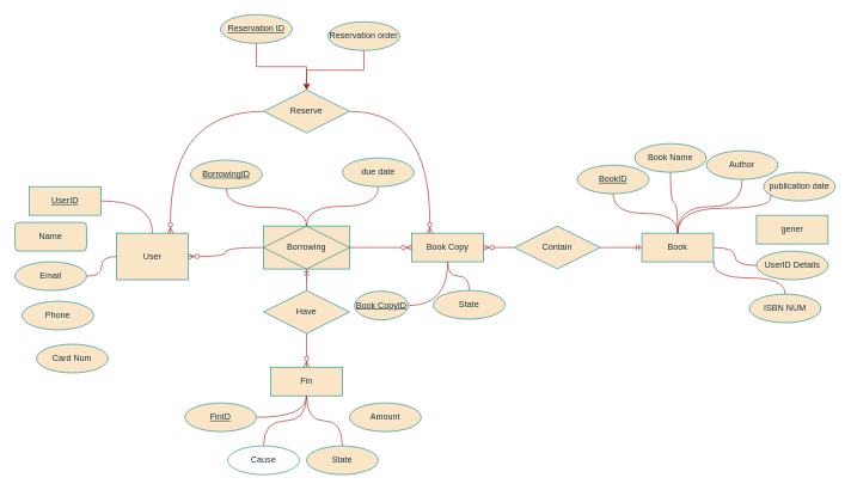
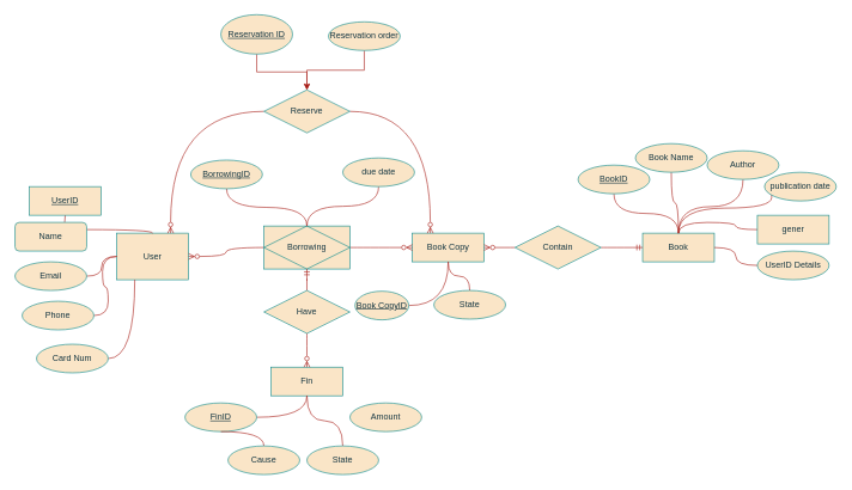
  <mxCell id="0" />
  <mxCell id="1" parent="0" />
  <mxCell id="2" value="Book Copy" style="whiteSpace=wrap;html=1;align=center;labelBackgroundColor=none;fillColor=#FAE5C7;strokeColor=#0F8B8D;fontColor=#143642;" parent="1" vertex="1"><mxGeometry x="574" y="325" width="100" height="40" as="geometry" /></mxCell>
  <mxCell id="3" value="User" style="whiteSpace=wrap;html=1;align=center;labelBackgroundColor=none;fillColor=#FAE5C7;strokeColor=#0F8B8D;fontColor=#143642;" parent="1" vertex="1"><mxGeometry x="162" y="325" width="100" height="65" as="geometry" /></mxCell>
  <mxCell id="4" value="Fin" style="whiteSpace=wrap;html=1;align=center;labelBackgroundColor=none;fillColor=#FAE5C7;strokeColor=#0F8B8D;fontColor=#143642;" parent="1" vertex="1"><mxGeometry x="377" y="512" width="100" height="40" as="geometry" /></mxCell>
  <mxCell id="5" value="" style="edgeStyle=orthogonalEdgeStyle;rounded=0;orthogonalLoop=1;jettySize=auto;html=1;labelBackgroundColor=none;fontColor=default;strokeColor=#A8201A;endArrow=ERzeroToMany;endFill=0;curved=1;" parent="1" source="7" target="2" edge="1"><mxGeometry relative="1" as="geometry" /></mxCell>
  <mxCell id="6" value="" style="edgeStyle=orthogonalEdgeStyle;rounded=0;orthogonalLoop=1;jettySize=auto;html=1;strokeColor=#A8201A;fontColor=default;fillColor=#FAE5C7;endArrow=ERzeroToMany;endFill=0;curved=1;labelBackgroundColor=none;" parent="1" source="7" target="3" edge="1"><mxGeometry relative="1" as="geometry" /></mxCell>
  <mxCell id="7" value="Borrowing" style="shape=associativeEntity;whiteSpace=wrap;html=1;align=center;labelBackgroundColor=none;fillColor=#FAE5C7;strokeColor=#0F8B8D;fontColor=#143642;" parent="1" vertex="1"><mxGeometry x="367" y="315" width="120" height="60" as="geometry" /></mxCell>
  <mxCell id="8" style="rounded=0;orthogonalLoop=1;jettySize=auto;html=1;exitX=1;exitY=0.5;exitDx=0;exitDy=0;entryX=0.25;entryY=0;entryDx=0;entryDy=0;labelBackgroundColor=none;fontColor=default;strokeColor=#A8201A;edgeStyle=orthogonalEdgeStyle;endArrow=ERzeroToMany;endFill=0;startArrow=none;startFill=0;curved=1;" parent="1" source="10" target="2" edge="1"><mxGeometry relative="1" as="geometry"><mxPoint x="557" y="290" as="targetPoint" /></mxGeometry></mxCell>
  <mxCell id="9" style="rounded=0;orthogonalLoop=1;jettySize=auto;html=1;exitX=0;exitY=0.5;exitDx=0;exitDy=0;entryX=0.75;entryY=0;entryDx=0;entryDy=0;labelBackgroundColor=none;fontColor=default;strokeColor=#A8201A;edgeStyle=orthogonalEdgeStyle;endArrow=ERzeroToMany;endFill=0;curved=1;" parent="1" source="10" target="3" edge="1"><mxGeometry relative="1" as="geometry" /></mxCell>
  <mxCell id="10" value="Reserve" style="shape=rhombus;perimeter=rhombusPerimeter;whiteSpace=wrap;html=1;align=center;labelBackgroundColor=none;fillColor=#FAE5C7;strokeColor=#0F8B8D;fontColor=#143642;" parent="1" vertex="1"><mxGeometry x="367" y="125" width="120" height="60" as="geometry" /></mxCell>
  <mxCell id="11" value="" style="edgeStyle=orthogonalEdgeStyle;rounded=0;orthogonalLoop=1;jettySize=auto;html=1;strokeColor=#A8201A;fontColor=default;fillColor=#FAE5C7;labelBackgroundColor=none;endArrow=ERmandOne;endFill=0;curved=1;" parent="1" source="13" target="7" edge="1"><mxGeometry relative="1" as="geometry" /></mxCell>
  <mxCell id="12" value="" style="edgeStyle=orthogonalEdgeStyle;rounded=0;orthogonalLoop=1;jettySize=auto;html=1;strokeColor=#A8201A;fontColor=default;fillColor=#FAE5C7;labelBackgroundColor=none;endArrow=ERzeroToMany;endFill=0;curved=1;" parent="1" source="13" target="4" edge="1"><mxGeometry relative="1" as="geometry" /></mxCell>
  <mxCell id="13" value="Have" style="shape=rhombus;perimeter=rhombusPerimeter;whiteSpace=wrap;html=1;align=center;strokeColor=#0F8B8D;fontColor=#143642;fillColor=#FAE5C7;labelBackgroundColor=none;" parent="1" vertex="1"><mxGeometry x="367" y="405" width="120" height="60" as="geometry" /></mxCell>
- <mxCell id="14" style="edgeStyle=orthogonalEdgeStyle;rounded=0;orthogonalLoop=1;jettySize=auto;html=1;exitX=1;exitY=1;exitDx=0;exitDy=0;strokeColor=#A8201A;fontColor=default;fillColor=#FAE5C7;curved=1;endArrow=none;startFill=0;labelBackgroundColor=none;" parent="1" source="15" target="45" edge="1"><mxGeometry relative="1" as="geometry" /></mxCell>
  <mxCell id="15" value="Book" style="whiteSpace=wrap;html=1;align=center;strokeColor=#0F8B8D;fontColor=#143642;fillColor=#FAE5C7;labelBackgroundColor=none;" parent="1" vertex="1"><mxGeometry x="895" y="325" width="100" height="40" as="geometry" /></mxCell>
  <mxCell id="16" value="" style="edgeStyle=orthogonalEdgeStyle;rounded=0;orthogonalLoop=1;jettySize=auto;html=1;strokeColor=#A8201A;fontColor=default;fillColor=#FAE5C7;endArrow=ERmandOne;endFill=0;curved=1;labelBackgroundColor=none;" parent="1" source="18" target="15" edge="1"><mxGeometry relative="1" as="geometry" /></mxCell>
  <mxCell id="17" value="" style="edgeStyle=orthogonalEdgeStyle;rounded=0;orthogonalLoop=1;jettySize=auto;html=1;strokeColor=#A8201A;fontColor=default;fillColor=#FAE5C7;endArrow=ERzeroToMany;endFill=0;curved=1;labelBackgroundColor=none;" parent="1" source="18" target="2" edge="1"><mxGeometry relative="1" as="geometry" /></mxCell>
  <mxCell id="18" value="Contain" style="shape=rhombus;perimeter=rhombusPerimeter;whiteSpace=wrap;html=1;align=center;strokeColor=#0F8B8D;fontColor=#143642;fillColor=#FAE5C7;labelBackgroundColor=none;" parent="1" vertex="1"><mxGeometry x="717" y="315" width="120" height="60" as="geometry" /></mxCell>
  <mxCell id="19" value="" style="edgeStyle=orthogonalEdgeStyle;rounded=0;orthogonalLoop=1;jettySize=auto;html=1;strokeColor=#A8201A;fontColor=default;fillColor=#FAE5C7;curved=1;endArrow=none;startFill=0;labelBackgroundColor=none;" parent="1" source="20" target="15" edge="1"><mxGeometry relative="1" as="geometry" /></mxCell>
  <mxCell id="20" value="BookID" style="ellipse;whiteSpace=wrap;html=1;align=center;fontStyle=4;strokeColor=#0F8B8D;fontColor=#143642;fillColor=#FAE5C7;labelBackgroundColor=none;" parent="1" vertex="1"><mxGeometry x="805" y="230" width="100" height="40" as="geometry" /></mxCell>
  <mxCell id="21" value="" style="edgeStyle=orthogonalEdgeStyle;rounded=0;orthogonalLoop=1;jettySize=auto;html=1;strokeColor=#A8201A;fontColor=default;fillColor=#FAE5C7;curved=1;endArrow=none;startFill=0;labelBackgroundColor=none;" parent="1" source="22" target="15" edge="1"><mxGeometry relative="1" as="geometry" /></mxCell>
  <mxCell id="22" value="Book Name" style="ellipse;whiteSpace=wrap;html=1;align=center;strokeColor=#0F8B8D;fontColor=#143642;fillColor=#FAE5C7;labelBackgroundColor=none;" parent="1" vertex="1"><mxGeometry x="885" y="200" width="100" height="40" as="geometry" /></mxCell>
  <mxCell id="23" value="" style="edgeStyle=elbowEdgeStyle;rounded=0;orthogonalLoop=1;jettySize=auto;html=1;strokeColor=#A8201A;fontColor=default;fillColor=#FAE5C7;elbow=vertical;curved=1;endArrow=none;startFill=0;labelBackgroundColor=none;" parent="1" source="24" target="15" edge="1"><mxGeometry relative="1" as="geometry" /></mxCell>
  <mxCell id="24" value="Author" style="ellipse;whiteSpace=wrap;html=1;align=center;strokeColor=#0F8B8D;fontColor=#143642;fillColor=#FAE5C7;labelBackgroundColor=none;" parent="1" vertex="1"><mxGeometry x="985" y="210" width="100" height="40" as="geometry" /></mxCell>
  <mxCell id="25" value="" style="edgeStyle=orthogonalEdgeStyle;rounded=0;orthogonalLoop=1;jettySize=auto;html=1;strokeColor=#A8201A;fontColor=default;fillColor=#FAE5C7;curved=1;exitX=0;exitY=0.5;exitDx=0;exitDy=0;endArrow=none;startFill=0;labelBackgroundColor=none;" parent="1" source="26" target="15" edge="1"><mxGeometry relative="1" as="geometry"><Array as="points"><mxPoint x="1075" y="290" /><mxPoint x="945" y="290" /></Array></mxGeometry></mxCell>
  <mxCell id="26" value=" publication date" style="ellipse;whiteSpace=wrap;html=1;align=center;strokeColor=#0F8B8D;fontColor=#143642;fillColor=#FAE5C7;labelBackgroundColor=none;" parent="1" vertex="1"><mxGeometry x="1065" y="240" width="100" height="40" as="geometry" /></mxCell>
+ <mxCell id="27" value="" style="edgeStyle=orthogonalEdgeStyle;rounded=0;orthogonalLoop=1;jettySize=auto;html=1;strokeColor=#A8201A;fontColor=default;fillColor=#FAE5C7;curved=1;endArrow=none;startFill=0;labelBackgroundColor=none;" parent="1" source="28" target="15" edge="1"><mxGeometry relative="1" as="geometry"><Array as="points"><mxPoint x="1025" y="320" /><mxPoint x="1025" y="310" /><mxPoint x="945" y="310" /></Array></mxGeometry></mxCell>
  <mxCell id="28" value="gener" style="whiteSpace=wrap;html=1;align=center;strokeColor=#0F8B8D;fontColor=#143642;fillColor=#FAE5C7;labelBackgroundColor=none;rounded=0;" parent="1" vertex="1"><mxGeometry x="1055" y="300" width="100" height="40" as="geometry" /></mxCell>
  <mxCell id="29" value="" style="edgeStyle=orthogonalEdgeStyle;rounded=0;orthogonalLoop=1;jettySize=auto;html=1;strokeColor=#A8201A;fontColor=default;fillColor=#FAE5C7;curved=1;endArrow=none;startFill=0;labelBackgroundColor=none;" parent="1" source="30" target="15" edge="1"><mxGeometry relative="1" as="geometry" /></mxCell>
  <mxCell id="30" value="UserID Details" style="ellipse;whiteSpace=wrap;html=1;align=center;strokeColor=#0F8B8D;fontColor=#143642;fillColor=#FAE5C7;labelBackgroundColor=none;" parent="1" vertex="1"><mxGeometry x="1055" y="350" width="100" height="40" as="geometry" /></mxCell>
  <mxCell id="31" value="" style="edgeStyle=orthogonalEdgeStyle;rounded=0;orthogonalLoop=1;jettySize=auto;html=1;strokeColor=#A8201A;fontColor=default;fillColor=#FAE5C7;labelBackgroundColor=none;curved=1;endArrow=none;startFill=0;" parent="1" source="32" target="2" edge="1"><mxGeometry relative="1" as="geometry" /></mxCell>
  <mxCell id="32" value="Book CopyID" style="ellipse;whiteSpace=wrap;html=1;align=center;fontStyle=4;strokeColor=#0F8B8D;fontColor=#143642;fillColor=#FAE5C7;labelBackgroundColor=none;" parent="1" vertex="1"><mxGeometry x="494" y="406" width="75" height="40" as="geometry" /></mxCell>
  <mxCell id="33" value="" style="edgeStyle=orthogonalEdgeStyle;rounded=0;orthogonalLoop=1;jettySize=auto;html=1;strokeColor=#A8201A;fontColor=default;fillColor=#FAE5C7;labelBackgroundColor=none;curved=1;endArrow=none;startFill=0;" parent="1" source="34" target="2" edge="1"><mxGeometry relative="1" as="geometry" /></mxCell>
  <mxCell id="34" value="State" style="ellipse;whiteSpace=wrap;html=1;align=center;strokeColor=#0F8B8D;fontColor=#143642;fillColor=#FAE5C7;labelBackgroundColor=none;" parent="1" vertex="1"><mxGeometry x="604" y="405" width="100" height="40" as="geometry" /></mxCell>
- <mxCell id="35" value="" style="edgeStyle=orthogonalEdgeStyle;rounded=0;orthogonalLoop=1;jettySize=auto;html=1;strokeColor=#A8201A;fontColor=default;fillColor=#FAE5C7;curved=1;endArrow=none;startFill=0;labelBackgroundColor=none;" parent="1" source="36" target="3" edge="1"><mxGeometry relative="1" as="geometry" /></mxCell>
+ <mxCell id="35" value="" style="edgeStyle=orthogonalEdgeStyle;rounded=0;orthogonalLoop=1;jettySize=auto;html=1;strokeColor=#A8201A;fontColor=default;fillColor=#FAE5C7;curved=1;endArrow=none;startFill=0;labelBackgroundColor=none;" parent="1" source="36" target="38" edge="1"><mxGeometry relative="1" as="geometry" /></mxCell>
  <mxCell id="36" value="UserID" style="whiteSpace=wrap;html=1;align=center;fontStyle=4;strokeColor=#0F8B8D;fontColor=#143642;fillColor=#FAE5C7;labelBackgroundColor=none;rounded=0;" parent="1" vertex="1"><mxGeometry x="40" y="260" width="100" height="40" as="geometry" /></mxCell>
+ <mxCell id="37" value="" style="edgeStyle=orthogonalEdgeStyle;rounded=0;orthogonalLoop=1;jettySize=auto;html=1;strokeColor=#A8201A;fontColor=default;fillColor=#FAE5C7;curved=1;endArrow=none;startFill=0;labelBackgroundColor=none;" parent="1" source="38" target="3" edge="1"><mxGeometry relative="1" as="geometry"><Array as="points"><mxPoint x="115" y="330" /><mxPoint x="115" y="320" /><mxPoint x="212" y="320" /></Array></mxGeometry></mxCell>
  <mxCell id="38" value="Name" style="whiteSpace=wrap;html=1;align=center;strokeColor=#0F8B8D;fontColor=#143642;fillColor=#FAE5C7;labelBackgroundColor=none;rounded=1;" parent="1" vertex="1"><mxGeometry x="20" y="310" width="100" height="40" as="geometry" /></mxCell>
  <mxCell id="39" value="" style="edgeStyle=orthogonalEdgeStyle;rounded=0;orthogonalLoop=1;jettySize=auto;html=1;strokeColor=#A8201A;fontColor=default;fillColor=#FAE5C7;curved=1;endArrow=none;startFill=0;labelBackgroundColor=none;" parent="1" source="40" target="3" edge="1"><mxGeometry relative="1" as="geometry" /></mxCell>
  <mxCell id="40" value="Email" style="ellipse;whiteSpace=wrap;html=1;align=center;strokeColor=#0F8B8D;fontColor=#143642;fillColor=#FAE5C7;labelBackgroundColor=none;" parent="1" vertex="1"><mxGeometry x="20" y="365" width="100" height="40" as="geometry" /></mxCell>
+ <mxCell id="41" style="edgeStyle=orthogonalEdgeStyle;rounded=0;orthogonalLoop=1;jettySize=auto;html=1;exitX=1;exitY=0.5;exitDx=0;exitDy=0;strokeColor=#A8201A;fontColor=default;fillColor=#FAE5C7;entryX=0;entryY=0.5;entryDx=0;entryDy=0;curved=1;endArrow=none;startFill=0;labelBackgroundColor=none;" parent="1" source="42" target="3" edge="1"><mxGeometry relative="1" as="geometry"><mxPoint x="138" y="340" as="targetPoint" /></mxGeometry></mxCell>
  <mxCell id="42" value="Phone" style="ellipse;whiteSpace=wrap;html=1;align=center;strokeColor=#0F8B8D;fontColor=#143642;fillColor=#FAE5C7;labelBackgroundColor=none;" parent="1" vertex="1"><mxGeometry x="30" y="420" width="100" height="40" as="geometry" /></mxCell>
+ <mxCell id="43" style="edgeStyle=orthogonalEdgeStyle;rounded=0;orthogonalLoop=1;jettySize=auto;html=1;exitX=1;exitY=0.5;exitDx=0;exitDy=0;entryX=0.25;entryY=1;entryDx=0;entryDy=0;strokeColor=#A8201A;fontColor=default;fillColor=#FAE5C7;curved=1;endArrow=none;startFill=0;labelBackgroundColor=none;" parent="1" source="44" target="3" edge="1"><mxGeometry relative="1" as="geometry" /></mxCell>
  <mxCell id="44" value="Card Num" style="ellipse;whiteSpace=wrap;html=1;align=center;strokeColor=#0F8B8D;fontColor=#143642;fillColor=#FAE5C7;labelBackgroundColor=none;" parent="1" vertex="1"><mxGeometry x="50" y="480" width="100" height="40" as="geometry" /></mxCell>
- <mxCell id="45" value="ISBN NUM" style="ellipse;whiteSpace=wrap;html=1;align=center;labelBackgroundColor=none;fillColor=#FAE5C7;strokeColor=#0F8B8D;fontColor=#143642;" parent="1" vertex="1"><mxGeometry x="1045" y="410" width="100" height="40" as="geometry" /></mxCell>
  <mxCell id="46" style="edgeStyle=orthogonalEdgeStyle;rounded=0;orthogonalLoop=1;jettySize=auto;html=1;exitX=0.5;exitY=1;exitDx=0;exitDy=0;entryX=0.5;entryY=0;entryDx=0;entryDy=0;strokeColor=#A8201A;fontColor=default;fillColor=#FAE5C7;endArrow=none;startFill=0;curved=1;labelBackgroundColor=none;" parent="1" source="47" target="7" edge="1"><mxGeometry relative="1" as="geometry" /></mxCell>
  <mxCell id="47" value="BorrowingID" style="ellipse;whiteSpace=wrap;html=1;align=center;fontStyle=4;strokeColor=#0F8B8D;fontColor=#143642;fillColor=#FAE5C7;labelBackgroundColor=none;" parent="1" vertex="1"><mxGeometry x="265" y="223" width="100" height="40" as="geometry" /></mxCell>
  <mxCell id="48" value="" style="edgeStyle=orthogonalEdgeStyle;rounded=0;orthogonalLoop=1;jettySize=auto;html=1;strokeColor=#A8201A;fontColor=default;fillColor=#FAE5C7;endArrow=none;startFill=0;curved=1;labelBackgroundColor=none;" parent="1" source="49" target="7" edge="1"><mxGeometry relative="1" as="geometry" /></mxCell>
  <mxCell id="49" value=" due date" style="ellipse;whiteSpace=wrap;html=1;align=center;strokeColor=#0F8B8D;fontColor=#143642;fillColor=#FAE5C7;labelBackgroundColor=none;" parent="1" vertex="1"><mxGeometry x="477" y="220" width="100" height="40" as="geometry" /></mxCell>
  <mxCell id="50" value="" style="edgeStyle=orthogonalEdgeStyle;rounded=0;orthogonalLoop=1;jettySize=auto;html=1;strokeColor=#A8201A;fontColor=default;fillColor=#FAE5C7;labelBackgroundColor=none;" parent="1" source="51" target="10" edge="1"><mxGeometry relative="1" as="geometry" /></mxCell>
  <mxCell id="51" value="Reservation order" style="ellipse;whiteSpace=wrap;html=1;align=center;strokeColor=#0F8B8D;fontColor=#143642;fillColor=#FAE5C7;labelBackgroundColor=none;" parent="1" vertex="1"><mxGeometry x="457" y="30" width="100" height="40" as="geometry" /></mxCell>
  <mxCell id="52" value="" style="edgeStyle=orthogonalEdgeStyle;rounded=0;orthogonalLoop=1;jettySize=auto;html=1;strokeColor=#A8201A;fontColor=default;fillColor=#FAE5C7;labelBackgroundColor=none;" parent="1" source="53" target="10" edge="1"><mxGeometry relative="1" as="geometry" /></mxCell>
- <mxCell id="53" value="Reservation ID" style="ellipse;whiteSpace=wrap;html=1;align=center;fontStyle=4;strokeColor=#0F8B8D;fontColor=#143642;fillColor=#FAE5C7;labelBackgroundColor=none;" parent="1" vertex="1"><mxGeometry x="307" y="20" width="100" height="40" as="geometry" /></mxCell>
+ <mxCell id="53" value="Reservation ID" style="ellipse;whiteSpace=wrap;html=1;align=center;fontStyle=4;strokeColor=#0F8B8D;fontColor=#143642;fillColor=#FAE5C7;labelBackgroundColor=none;" parent="1" vertex="1"><mxGeometry x="307" y="20" width="100" height="55" as="geometry" /></mxCell>
  <mxCell id="54" value="" style="edgeStyle=orthogonalEdgeStyle;rounded=0;orthogonalLoop=1;jettySize=auto;html=1;strokeColor=#A8201A;fontColor=#143642;fillColor=#FAE5C7;endArrow=none;startFill=0;curved=1;" parent="1" source="55" target="4" edge="1"><mxGeometry relative="1" as="geometry" /></mxCell>
  <mxCell id="55" value="FinID" style="ellipse;whiteSpace=wrap;html=1;align=center;fontStyle=4;labelBackgroundColor=none;fillColor=#FAE5C7;strokeColor=#0F8B8D;fontColor=#143642;" parent="1" vertex="1"><mxGeometry x="257" y="562" width="100" height="40" as="geometry" /></mxCell>
- <mxCell id="56" value="" style="edgeStyle=orthogonalEdgeStyle;rounded=0;orthogonalLoop=1;jettySize=auto;html=1;strokeColor=#A8201A;fontColor=#143642;fillColor=#FAE5C7;endArrow=none;startFill=0;curved=1;" parent="1" source="60" target="4" edge="1"><mxGeometry relative="1" as="geometry" /></mxCell>
+ <mxCell id="56" value="" style="edgeStyle=orthogonalEdgeStyle;rounded=0;orthogonalLoop=1;jettySize=auto;html=1;strokeColor=#A8201A;fontColor=#143642;fillColor=#FAE5C7;endArrow=none;startFill=0;curved=1;" parent="1" source="60" target="55" edge="1"><mxGeometry relative="1" as="geometry" /></mxCell>
  <mxCell id="57" value="Amount" style="ellipse;whiteSpace=wrap;html=1;align=center;strokeColor=#0F8B8D;fontColor=#143642;fillColor=#FAE5C7;" parent="1" vertex="1"><mxGeometry x="487" y="562" width="100" height="40" as="geometry" /></mxCell>
  <mxCell id="58" value="" style="edgeStyle=orthogonalEdgeStyle;rounded=0;orthogonalLoop=1;jettySize=auto;html=1;strokeColor=#A8201A;fontColor=#143642;fillColor=#FAE5C7;endArrow=none;startFill=0;curved=1;" parent="1" source="59" target="4" edge="1"><mxGeometry relative="1" as="geometry" /></mxCell>
  <mxCell id="59" value="State" style="ellipse;whiteSpace=wrap;html=1;align=center;strokeColor=#0F8B8D;fontColor=#143642;fillColor=#FAE5C7;" parent="1" vertex="1"><mxGeometry x="427" y="622" width="100" height="40" as="geometry" /></mxCell>
- <mxCell id="60" value="Cause" style="ellipse;whiteSpace=wrap;html=1;align=center;strokeColor=#0F8B8D;fontColor=#143642;fillColor=#ffffff;" parent="1" vertex="1"><mxGeometry x="317" y="622" width="100" height="40" as="geometry" /></mxCell>
+ <mxCell id="60" value="Cause" style="ellipse;whiteSpace=wrap;html=1;align=center;strokeColor=#0F8B8D;fontColor=#143642;fillColor=#FAE5C7;" parent="1" vertex="1"><mxGeometry x="317" y="622" width="100" height="40" as="geometry" /></mxCell>
